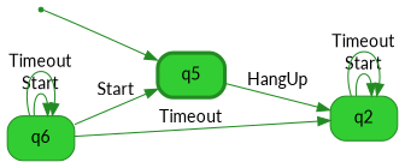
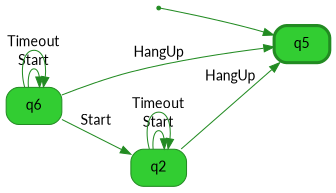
  digraph {
    fontname=Lato
    rankdir=LR
    node [color=forestgreen fontname=Lato shape=box fillcolor=limegreen style="rounded, filled"]
    edge [color=forestgreen fontname=Lato]
    __invisible__ [shape=point fillcolor="" style=""]
    n2 [label=q5 penwidth=3]
    n3 [label=q6]
    n4 [label=q2]
    __invisible__ -> n2
-   n3 -> n2 [label=Start]
+   n3 -> n2 [label=HangUp]
    n3 -> n3 [label=Start]
    n3 -> n3 [label=Timeout]
-   n3 -> n4 [label=Timeout]
-   n2 -> n4 [label=HangUp]
+   n3 -> n4 [label=Start]
+   n4 -> n2 [label=HangUp]
    n4 -> n4 [label=Start]
    n4 -> n4 [label=Timeout]
  }
